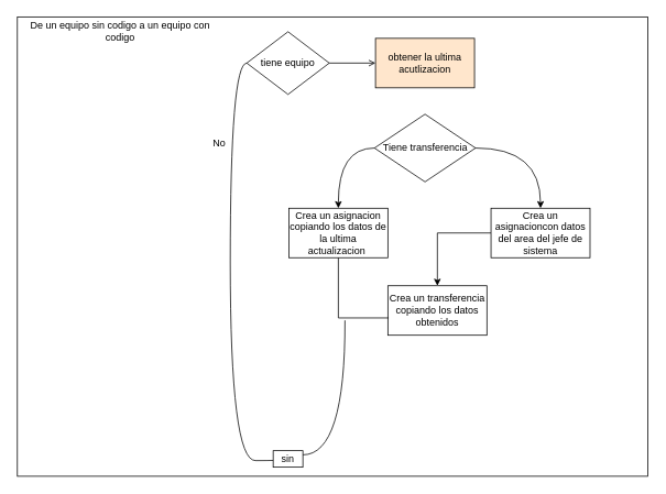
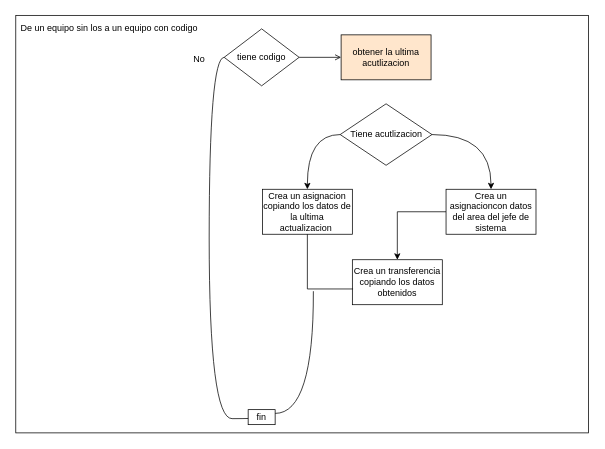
  <mxCell id="0" />
  <mxCell id="1" parent="0" />
  <mxCell id="2" value="" style="rounded=0;whiteSpace=wrap;html=1;" vertex="1" parent="1"><mxGeometry x="20" y="20" width="764" height="557" as="geometry" /></mxCell>
- <mxCell id="3" value="De un equipo sin codigo a un equipo con codigo" style="text;html=1;align=center;verticalAlign=middle;whiteSpace=wrap;rounded=0;" vertex="1" parent="1"><mxGeometry x="25" y="23" width="240" height="30" as="geometry" /></mxCell>
+ <mxCell id="3" value="De un equipo sin los a un equipo con codigo" style="text;html=1;align=center;verticalAlign=middle;whiteSpace=wrap;rounded=0;" vertex="1" parent="1"><mxGeometry x="25" y="23" width="240" height="30" as="geometry" /></mxCell>
  <mxCell id="4" style="edgeStyle=orthogonalEdgeStyle;rounded=0;orthogonalLoop=1;jettySize=auto;html=1;exitX=0;exitY=0.5;exitDx=0;exitDy=0;entryX=0;entryY=0.5;entryDx=0;entryDy=0;curved=1;" edge="1" parent="1" source="5" target="7"><mxGeometry relative="1" as="geometry"><Array as="points"><mxPoint x="278" y="76" /><mxPoint x="278" y="558" /><mxPoint x="339" y="558" /><mxPoint x="339" y="556" /></Array></mxGeometry></mxCell>
- <mxCell id="5" value="tiene equipo" style="rhombus;whiteSpace=wrap;html=1;" vertex="1" parent="1"><mxGeometry x="298" y="38" width="100" height="76" as="geometry" /></mxCell>
+ <mxCell id="5" value="tiene codigo" style="rhombus;whiteSpace=wrap;html=1;" vertex="1" parent="1"><mxGeometry x="298" y="38" width="100" height="76" as="geometry" /></mxCell>
  <mxCell id="6" style="edgeStyle=orthogonalEdgeStyle;rounded=0;orthogonalLoop=1;jettySize=auto;html=1;exitX=1;exitY=0.25;exitDx=0;exitDy=0;curved=1;shape=wire;dashed=1;endArrow=none;endFill=0;" edge="1" parent="1" source="7"><mxGeometry relative="1" as="geometry"><mxPoint x="417" y="388" as="targetPoint" /></mxGeometry></mxCell>
- <mxCell id="7" value="sin" style="rounded=0;whiteSpace=wrap;html=1;" vertex="1" parent="1"><mxGeometry x="330" y="546" width="36" height="20" as="geometry" /></mxCell>
- <mxCell id="8" value="No" style="text;html=1;align=center;verticalAlign=middle;whiteSpace=wrap;rounded=0;" vertex="1" parent="1"><mxGeometry x="235" y="159" width="60" height="30" as="geometry" /></mxCell>
+ <mxCell id="7" value="fin" style="rounded=0;whiteSpace=wrap;html=1;" vertex="1" parent="1"><mxGeometry x="330" y="546" width="36" height="20" as="geometry" /></mxCell>
+ <mxCell id="8" value="No" style="text;html=1;align=center;verticalAlign=middle;whiteSpace=wrap;rounded=0;" vertex="1" parent="1"><mxGeometry x="235" y="64" width="60" height="30" as="geometry" /></mxCell>
  <mxCell id="9" value="obtener la ultima acutlizacion" style="rounded=0;whiteSpace=wrap;html=1;fillColor=#ffe6cc;" vertex="1" parent="1"><mxGeometry x="454" y="46" width="120" height="60" as="geometry" /></mxCell>
  <mxCell id="10" style="edgeStyle=orthogonalEdgeStyle;rounded=0;orthogonalLoop=1;jettySize=auto;html=1;exitX=0;exitY=0.5;exitDx=0;exitDy=0;entryX=0.5;entryY=0;entryDx=0;entryDy=0;curved=1;" edge="1" parent="1" source="12" target="14"><mxGeometry relative="1" as="geometry" /></mxCell>
  <mxCell id="11" style="edgeStyle=orthogonalEdgeStyle;rounded=0;orthogonalLoop=1;jettySize=auto;html=1;exitX=1;exitY=0.5;exitDx=0;exitDy=0;curved=1;" edge="1" parent="1" source="12" target="16"><mxGeometry relative="1" as="geometry" /></mxCell>
- <mxCell id="12" value="Tiene transferencia" style="rhombus;whiteSpace=wrap;html=1;" vertex="1" parent="1"><mxGeometry x="452.75" y="138" width="122.5" height="82" as="geometry" /></mxCell>
+ <mxCell id="12" value="Tiene acutlizacion" style="rhombus;whiteSpace=wrap;html=1;" vertex="1" parent="1"><mxGeometry x="452.75" y="138" width="122.5" height="82" as="geometry" /></mxCell>
  <mxCell id="13" value="" style="endArrow=open;html=1;rounded=0;exitX=1;exitY=0.5;exitDx=0;exitDy=0;" edge="1" parent="1" source="5" target="9"><mxGeometry width="50" height="50" relative="1" as="geometry"><mxPoint x="370" y="328" as="sourcePoint" /><mxPoint x="420" y="278" as="targetPoint" /></mxGeometry></mxCell>
  <mxCell id="14" value="Crea un asignacion&lt;br&gt;copiando los datos de la ultima actualizacion&amp;nbsp;" style="rounded=0;whiteSpace=wrap;html=1;" vertex="1" parent="1"><mxGeometry x="349" y="252" width="120" height="60" as="geometry" /></mxCell>
  <mxCell id="15" value="" style="edgeStyle=orthogonalEdgeStyle;rounded=0;orthogonalLoop=1;jettySize=auto;html=1;" edge="1" parent="1" source="16" target="17"><mxGeometry relative="1" as="geometry" /></mxCell>
  <mxCell id="16" value="Crea un asignacioncon datos del area del jefe de sistema" style="rounded=0;whiteSpace=wrap;html=1;" vertex="1" parent="1"><mxGeometry x="594" y="252" width="120" height="60" as="geometry" /></mxCell>
  <mxCell id="17" value="&lt;div&gt;Crea un transferencia copiando los datos obtenidos&lt;/div&gt;" style="rounded=0;whiteSpace=wrap;html=1;" vertex="1" parent="1"><mxGeometry x="469" y="346" width="120" height="60" as="geometry" /></mxCell>
  <mxCell id="18" style="edgeStyle=orthogonalEdgeStyle;rounded=0;orthogonalLoop=1;jettySize=auto;html=1;exitX=0.5;exitY=1;exitDx=0;exitDy=0;entryX=0.008;entryY=0.65;entryDx=0;entryDy=0;entryPerimeter=0;shape=wire;dashed=1;endArrow=none;endFill=0;" edge="1" parent="1" source="14" target="17"><mxGeometry relative="1" as="geometry" /></mxCell>
